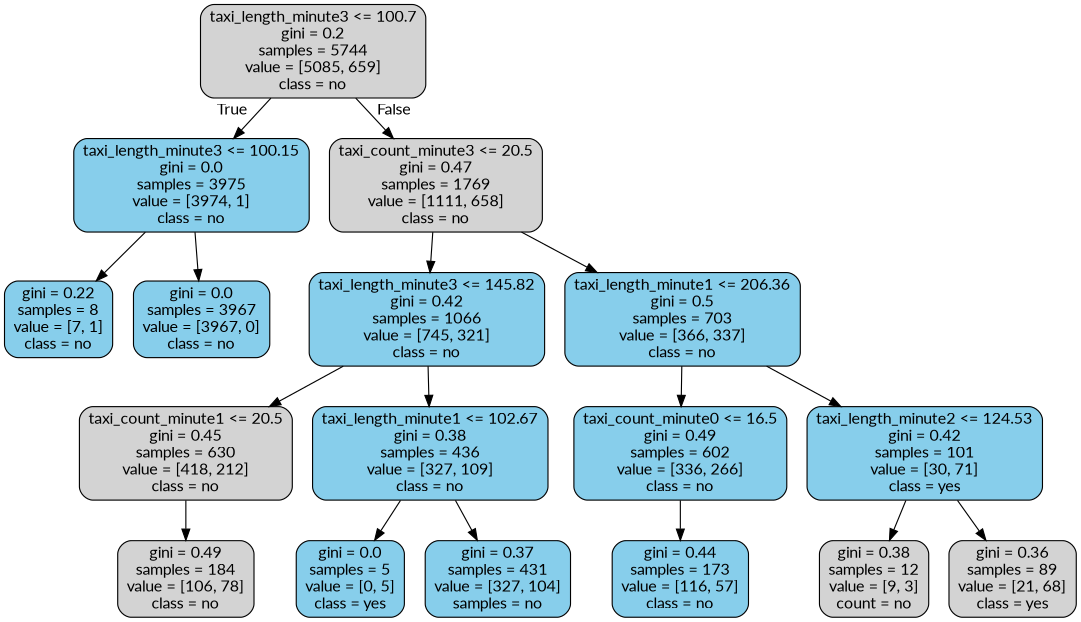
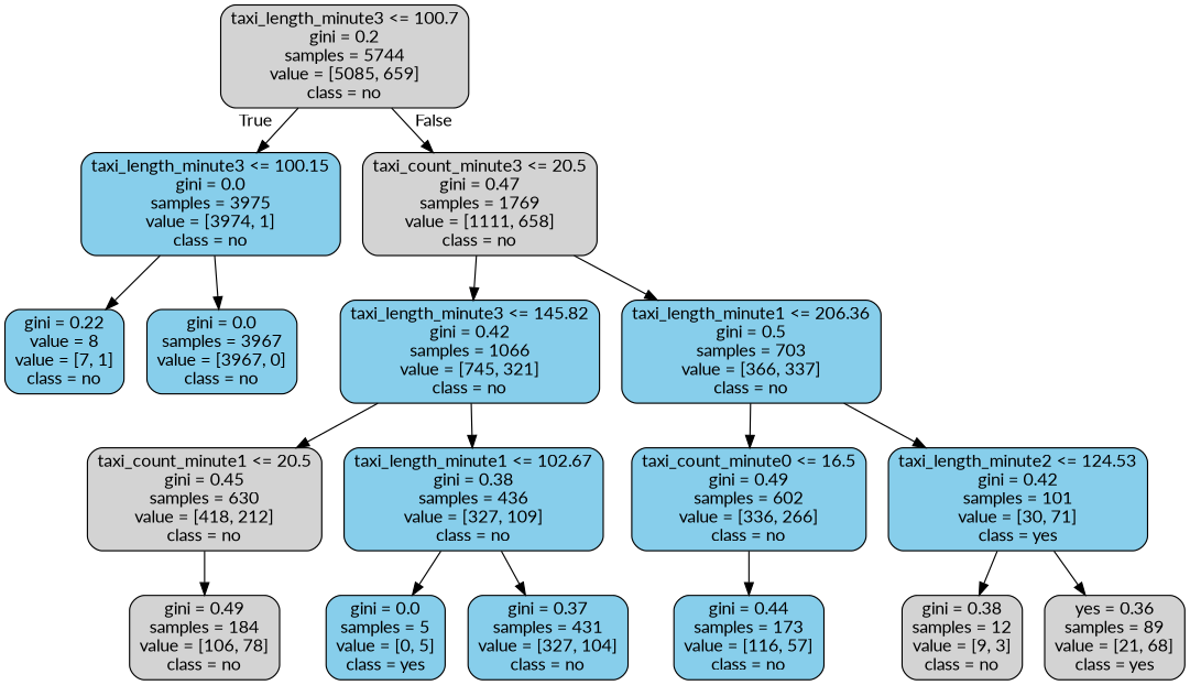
  digraph {
    fontname=Lato
    node [color=black fillcolor=skyblue fontname=Lato shape=box style="filled, rounded"]
    edge [fontname=Lato]
    n1 [fillcolor=lightgrey label="taxi_length_minute3 <= 100.7\ngini = 0.2\nsamples = 5744\nvalue = [5085, 659]\nclass = no"]
    n2 [label="taxi_length_minute3 <= 100.15\ngini = 0.0\nsamples = 3975\nvalue = [3974, 1]\nclass = no"]
    n3 [fillcolor=lightgrey label="taxi_count_minute3 <= 20.5\ngini = 0.47\nsamples = 1769\nvalue = [1111, 658]\nclass = no"]
-   n4 [label="gini = 0.22\nsamples = 8\nvalue = [7, 1]\nclass = no"]
+   n4 [label="gini = 0.22\nvalue = 8\nvalue = [7, 1]\nclass = no"]
    n5 [label="gini = 0.0\nsamples = 3967\nvalue = [3967, 0]\nclass = no"]
    n6 [label="taxi_length_minute3 <= 145.82\ngini = 0.42\nsamples = 1066\nvalue = [745, 321]\nclass = no"]
    n7 [label="taxi_length_minute1 <= 206.36\ngini = 0.5\nsamples = 703\nvalue = [366, 337]\nclass = no"]
    n8 [fillcolor=lightgrey label="taxi_count_minute1 <= 20.5\ngini = 0.45\nsamples = 630\nvalue = [418, 212]\nclass = no"]
    n9 [label="taxi_length_minute1 <= 102.67\ngini = 0.38\nsamples = 436\nvalue = [327, 109]\nclass = no"]
    n10 [label="taxi_count_minute0 <= 16.5\ngini = 0.49\nsamples = 602\nvalue = [336, 266]\nclass = no"]
    n11 [label="taxi_length_minute2 <= 124.53\ngini = 0.42\nsamples = 101\nvalue = [30, 71]\nclass = yes"]
    n12 [fillcolor=lightgrey label="gini = 0.49\nsamples = 184\nvalue = [106, 78]\nclass = no"]
    n13 [label="gini = 0.0\nsamples = 5\nvalue = [0, 5]\nclass = yes"]
-   n14 [label="gini = 0.37\nsamples = 431\nvalue = [327, 104]\nsamples = no"]
+   n14 [label="gini = 0.37\nsamples = 431\nvalue = [327, 104]\nclass = no"]
    n15 [label="gini = 0.44\nsamples = 173\nvalue = [116, 57]\nclass = no"]
-   n16 [fillcolor=lightgrey label="gini = 0.38\nsamples = 12\nvalue = [9, 3]\ncount = no"]
-   n17 [fillcolor=lightgrey label="gini = 0.36\nsamples = 89\nvalue = [21, 68]\nclass = yes"]
+   n16 [fillcolor=lightgrey label="gini = 0.38\nsamples = 12\nvalue = [9, 3]\nclass = no"]
+   n17 [fillcolor=lightgrey label="yes = 0.36\nsamples = 89\nvalue = [21, 68]\nclass = yes"]
    n1 -> n2 [headlabel=True labelangle=45 labeldistance=2.5]
    n1 -> n3 [headlabel=False labelangle=-45 labeldistance=2.5]
    n2 -> n4
    n2 -> n5
    n3 -> n6
    n3 -> n7
    n6 -> n8
    n6 -> n9
    n7 -> n10
    n7 -> n11
    n8 -> n12
    n9 -> n13
    n9 -> n14
    n10 -> n15
    n11 -> n16
    n11 -> n17
  }
